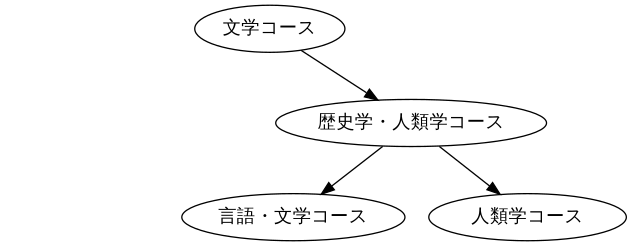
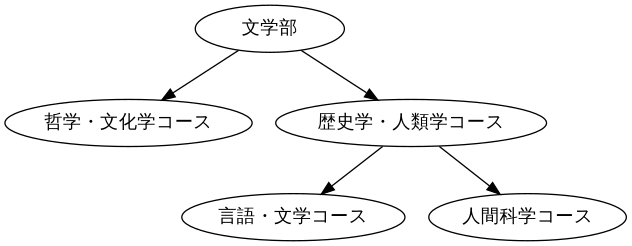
  digraph {
-   "文学部" [label="文学コース"]
+   "文学部"
+   "哲学・文化学コース"
    "歴史学・人類学コース"
    "言語・文学コース"
-   "人間科学コース" [label="人類学コース"]
+   "人間科学コース"
+   "文学部" -> "哲学・文化学コース"
    "文学部" -> "歴史学・人類学コース"
    "歴史学・人類学コース" -> "言語・文学コース"
    "歴史学・人類学コース" -> "人間科学コース"
  }
